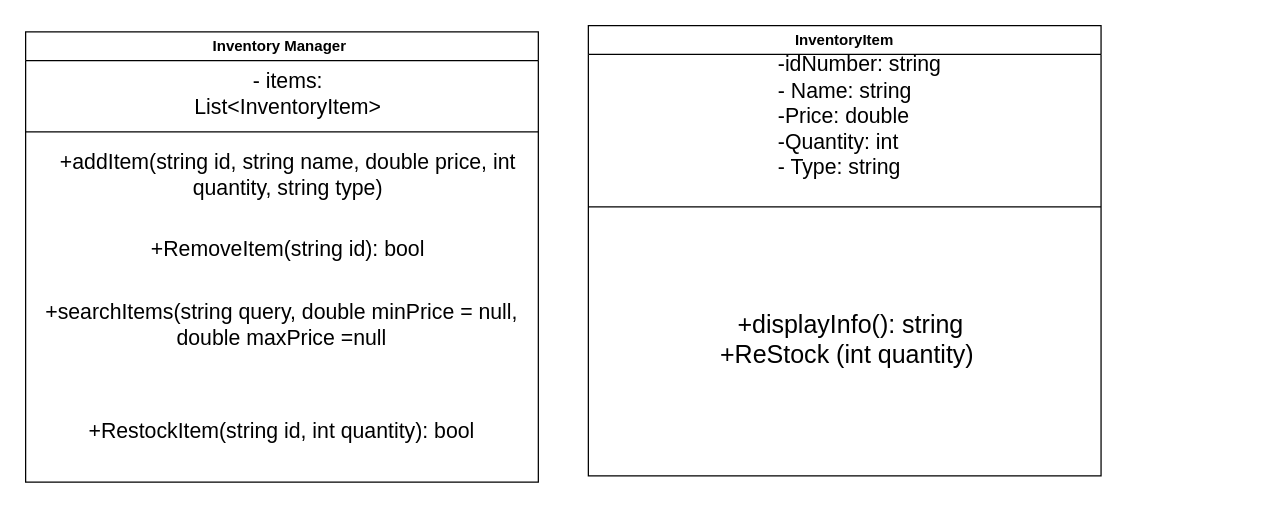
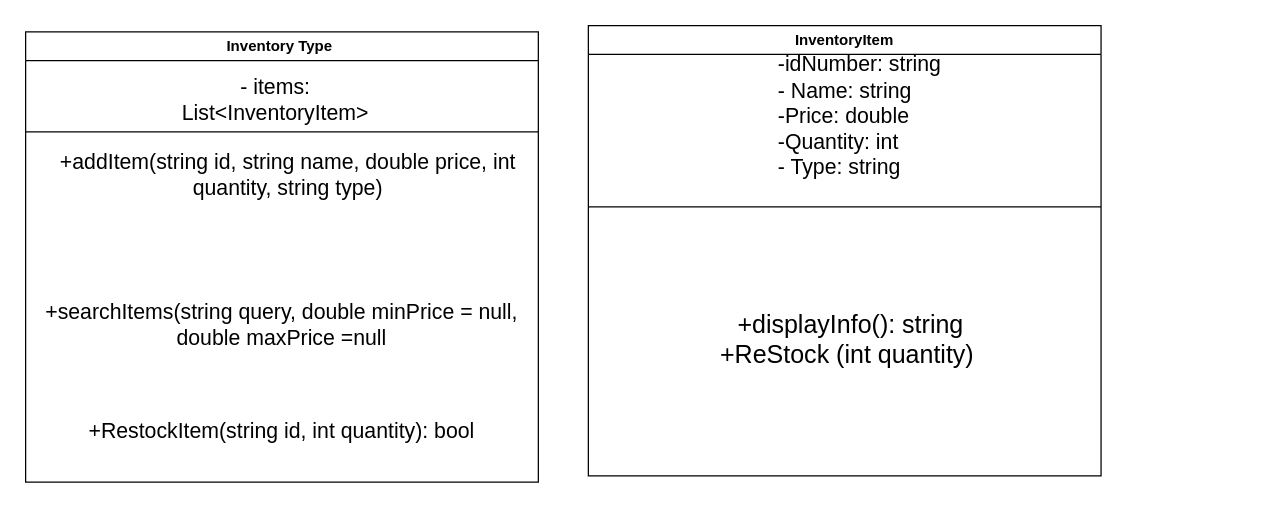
  <mxCell id="0" />
  <mxCell id="1" parent="0" />
- <mxCell id="2" value="Inventory Manager&amp;nbsp;" style="swimlane;whiteSpace=wrap;html=1;" vertex="1" parent="1"><mxGeometry x="20" y="25" width="410" height="360" as="geometry" /></mxCell>
+ <mxCell id="2" value="Inventory Type&amp;nbsp;" style="swimlane;whiteSpace=wrap;html=1;" vertex="1" parent="1"><mxGeometry x="20" y="25" width="410" height="360" as="geometry" /></mxCell>
  <mxCell id="3" value="" style="endArrow=none;html=1;rounded=0;" edge="1" parent="2"><mxGeometry width="50" height="50" relative="1" as="geometry"><mxPoint y="80" as="sourcePoint" /><mxPoint x="410" y="80" as="targetPoint" /></mxGeometry></mxCell>
- <mxCell id="4" value="&lt;font style=&quot;font-size: 17px;&quot;&gt;- items: List&amp;lt;InventoryItem&amp;gt;&lt;/font&gt;" style="text;strokeColor=none;align=center;fillColor=none;html=1;verticalAlign=middle;whiteSpace=wrap;rounded=0;" vertex="1" parent="2"><mxGeometry x="115" y="35" width="190" height="30" as="geometry" /></mxCell>
+ <mxCell id="4" value="&lt;font style=&quot;font-size: 17px;&quot;&gt;- items: List&amp;lt;InventoryItem&amp;gt;&lt;/font&gt;" style="text;strokeColor=none;align=center;fillColor=none;html=1;verticalAlign=middle;whiteSpace=wrap;rounded=0;" vertex="1" parent="2"><mxGeometry x="105" y="40" width="190" height="30" as="geometry" /></mxCell>
  <mxCell id="5" value="&lt;font style=&quot;font-size: 17px;&quot;&gt;+addItem(string id, string name, double price, int quantity, string type)&lt;/font&gt;" style="text;strokeColor=none;align=center;fillColor=none;html=1;verticalAlign=middle;whiteSpace=wrap;rounded=0;strokeWidth=10;" vertex="1" parent="2"><mxGeometry x="10" y="100" width="400" height="30" as="geometry" /></mxCell>
- <mxCell id="6" value="&lt;span style=&quot;font-size: 17px;&quot;&gt;+RemoveItem(string id): bool&lt;/span&gt;" style="text;strokeColor=none;align=center;fillColor=none;html=1;verticalAlign=middle;whiteSpace=wrap;rounded=0;strokeWidth=10;" vertex="1" parent="2"><mxGeometry x="10" y="160" width="400" height="30" as="geometry" /></mxCell>
  <mxCell id="7" value="&lt;span style=&quot;font-size: 17px;&quot;&gt;+searchItems(string query, double minPrice = null, double maxPrice =null&lt;/span&gt;" style="text;strokeColor=none;align=center;fillColor=none;html=1;verticalAlign=middle;whiteSpace=wrap;rounded=0;strokeWidth=10;" vertex="1" parent="2"><mxGeometry x="5" y="220" width="400" height="30" as="geometry" /></mxCell>
  <mxCell id="8" value="&lt;span style=&quot;font-size: 17px;&quot;&gt;+RestockItem(string id, int quantity): bool&lt;/span&gt;" style="text;strokeColor=none;align=center;fillColor=none;html=1;verticalAlign=middle;whiteSpace=wrap;rounded=0;strokeWidth=10;" vertex="1" parent="2"><mxGeometry x="5" y="305" width="400" height="30" as="geometry" /></mxCell>
  <mxCell id="9" value="InventoryItem" style="swimlane;whiteSpace=wrap;html=1;" vertex="1" parent="1"><mxGeometry x="470" y="20" width="410" height="360" as="geometry" /></mxCell>
  <mxCell id="10" value="&lt;span style=&quot;font-size: 17px;&quot;&gt;-idNumber: string&lt;br&gt;- Name: string&lt;br&gt;-Price: double&lt;br&gt;-Quantity: int&lt;br&gt;- Type: string&lt;br&gt;&lt;br&gt;&lt;/span&gt;" style="text;strokeColor=none;align=left;fillColor=none;html=1;verticalAlign=middle;whiteSpace=wrap;rounded=0;" vertex="1" parent="9"><mxGeometry x="150" y="80" width="380" height="5" as="geometry" /></mxCell>
  <mxCell id="11" value="&lt;span style=&quot;font-size: 20px;&quot;&gt;+displayInfo(): string&lt;br&gt;+ReStock (int quantity)&amp;nbsp;&lt;br&gt;&lt;/span&gt;" style="text;strokeColor=none;align=center;fillColor=none;html=1;verticalAlign=middle;whiteSpace=wrap;rounded=0;" vertex="1" parent="9"><mxGeometry x="20" y="235" width="380" height="30" as="geometry" /></mxCell>
  <mxCell id="12" value="" style="endArrow=none;html=1;rounded=0;" edge="1" parent="9"><mxGeometry width="50" height="50" relative="1" as="geometry"><mxPoint y="145" as="sourcePoint" /><mxPoint x="410" y="145" as="targetPoint" /></mxGeometry></mxCell>
